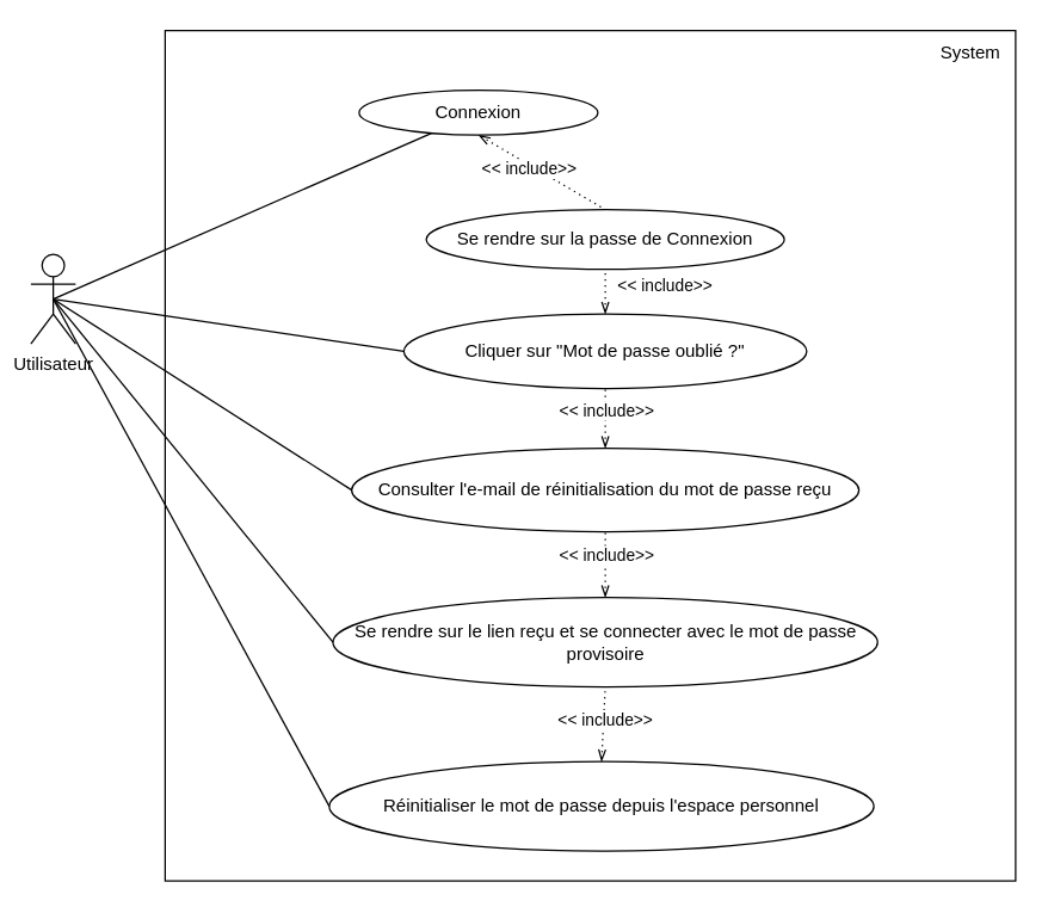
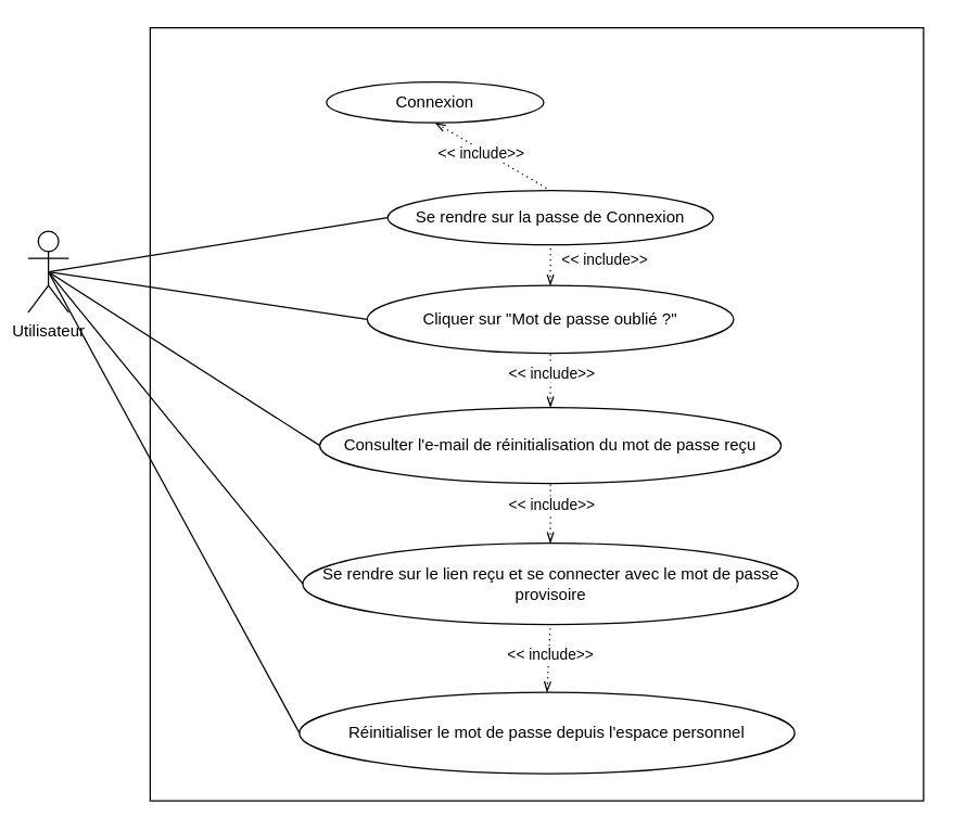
  <mxCell id="0" />
  <mxCell id="1" parent="0" />
  <mxCell id="2" value="" style="whiteSpace=wrap;html=1;aspect=fixed;" parent="1" vertex="1"><mxGeometry x="110" y="20" width="570" height="570" as="geometry" /></mxCell>
- <mxCell id="3" value="System" style="text;html=1;strokeColor=none;fillColor=none;align=center;verticalAlign=middle;whiteSpace=wrap;rounded=0;" parent="1" vertex="1"><mxGeometry x="620" y="20" width="60" height="30" as="geometry" /></mxCell>
  <mxCell id="4" value="Utilisateur" style="shape=umlActor;verticalLabelPosition=bottom;verticalAlign=top;html=1;outlineConnect=0;" parent="1" vertex="1"><mxGeometry x="20" y="170" width="30" height="60" as="geometry" /></mxCell>
  <mxCell id="5" value="" style="endArrow=none;dashed=1;html=1;dashPattern=1 3;strokeWidth=1;rounded=0;entryX=0.5;entryY=0;entryDx=0;entryDy=0;startArrow=openThin;startFill=0;targetPerimeterSpacing=0;sourcePerimeterSpacing=0;jumpSize=6;" parent="1" target="7" edge="1"><mxGeometry width="50" height="50" relative="1" as="geometry"><mxPoint x="320" y="90" as="sourcePoint" /><mxPoint x="420" y="140" as="targetPoint" /></mxGeometry></mxCell>
  <mxCell id="6" value="&amp;lt;&amp;lt; include&amp;gt;&amp;gt;" style="edgeLabel;html=1;align=center;verticalAlign=middle;resizable=0;points=[];" parent="5" vertex="1" connectable="0"><mxGeometry x="0.559" y="2" relative="1" as="geometry"><mxPoint x="-34" y="-15" as="offset" /></mxGeometry></mxCell>
  <mxCell id="7" value="Se rendre sur la passe de Connexion" style="ellipse;whiteSpace=wrap;html=1;" parent="1" vertex="1"><mxGeometry x="285" y="140" width="240" height="40" as="geometry" /></mxCell>
  <mxCell id="8" value="Connexion" style="ellipse;whiteSpace=wrap;html=1;" parent="1" vertex="1"><mxGeometry x="240" y="60" width="160" height="30" as="geometry" /></mxCell>
  <mxCell id="9" value="Cliquer sur &quot;Mot de passe oublié ?&quot;" style="ellipse;whiteSpace=wrap;html=1;" parent="1" vertex="1"><mxGeometry x="270" y="210" width="270" height="50" as="geometry" /></mxCell>
  <mxCell id="10" value="Consulter l'e-mail de réinitialisation du mot de passe reçu" style="ellipse;whiteSpace=wrap;html=1;" parent="1" vertex="1"><mxGeometry x="235" y="300" width="340" height="56" as="geometry" /></mxCell>
  <mxCell id="11" value="Se rendre sur le lien reçu et se connecter avec le mot de passe provisoire" style="ellipse;whiteSpace=wrap;html=1;" parent="1" vertex="1"><mxGeometry x="222.5" y="400" width="365" height="60" as="geometry" /></mxCell>
  <mxCell id="12" value="" style="endArrow=none;dashed=1;html=1;dashPattern=1 3;strokeWidth=1;rounded=0;entryX=0.5;entryY=1;entryDx=0;entryDy=0;startArrow=openThin;startFill=0;targetPerimeterSpacing=0;sourcePerimeterSpacing=0;jumpSize=6;exitX=0.5;exitY=0;exitDx=0;exitDy=0;" parent="1" source="9" target="7" edge="1"><mxGeometry width="50" height="50" relative="1" as="geometry"><mxPoint x="330" y="100" as="sourcePoint" /><mxPoint x="410" y="150" as="targetPoint" /></mxGeometry></mxCell>
  <mxCell id="13" value="&amp;lt;&amp;lt; include&amp;gt;&amp;gt;" style="edgeLabel;html=1;align=center;verticalAlign=middle;resizable=0;points=[];" parent="12" vertex="1" connectable="0"><mxGeometry x="0.559" y="2" relative="1" as="geometry"><mxPoint x="41" y="3" as="offset" /></mxGeometry></mxCell>
  <mxCell id="14" value="" style="endArrow=none;dashed=1;html=1;dashPattern=1 3;strokeWidth=1;rounded=0;entryX=0.5;entryY=1;entryDx=0;entryDy=0;startArrow=openThin;startFill=0;targetPerimeterSpacing=0;sourcePerimeterSpacing=0;jumpSize=6;exitX=0.5;exitY=0;exitDx=0;exitDy=0;" parent="1" source="10" target="9" edge="1"><mxGeometry width="50" height="50" relative="1" as="geometry"><mxPoint x="415" y="220" as="sourcePoint" /><mxPoint x="410" y="190" as="targetPoint" /></mxGeometry></mxCell>
  <mxCell id="15" value="&amp;lt;&amp;lt; include&amp;gt;&amp;gt;" style="edgeLabel;html=1;align=center;verticalAlign=middle;resizable=0;points=[];" parent="14" vertex="1" connectable="0"><mxGeometry x="0.559" y="2" relative="1" as="geometry"><mxPoint x="2" y="5" as="offset" /></mxGeometry></mxCell>
  <mxCell id="16" value="" style="endArrow=none;dashed=1;html=1;dashPattern=1 3;strokeWidth=1;rounded=0;entryX=0.5;entryY=1;entryDx=0;entryDy=0;startArrow=openThin;startFill=0;targetPerimeterSpacing=0;sourcePerimeterSpacing=0;jumpSize=6;exitX=0.5;exitY=0;exitDx=0;exitDy=0;" parent="1" source="11" target="10" edge="1"><mxGeometry width="50" height="50" relative="1" as="geometry"><mxPoint x="415" y="310" as="sourcePoint" /><mxPoint x="415" y="270" as="targetPoint" /></mxGeometry></mxCell>
  <mxCell id="17" value="&amp;lt;&amp;lt; include&amp;gt;&amp;gt;" style="edgeLabel;html=1;align=center;verticalAlign=middle;resizable=0;points=[];" parent="16" vertex="1" connectable="0"><mxGeometry x="0.559" y="2" relative="1" as="geometry"><mxPoint x="2" y="5" as="offset" /></mxGeometry></mxCell>
- <mxCell id="18" value="" style="endArrow=none;html=1;rounded=0;exitX=0.5;exitY=0.5;exitDx=0;exitDy=0;exitPerimeter=0;" parent="1" source="4" target="8" edge="1"><mxGeometry width="50" height="50" relative="1" as="geometry"><mxPoint x="320" y="200" as="sourcePoint" /><mxPoint x="370" y="150" as="targetPoint" /></mxGeometry></mxCell>
+ <mxCell id="18" value="" style="endArrow=none;html=1;rounded=0;exitX=0.5;exitY=0.5;exitDx=0;exitDy=0;exitPerimeter=0;entryX=0;entryY=0.5;entryDx=0;entryDy=0;" parent="1" source="4" target="7" edge="1"><mxGeometry width="50" height="50" relative="1" as="geometry"><mxPoint x="320" y="200" as="sourcePoint" /><mxPoint x="370" y="150" as="targetPoint" /></mxGeometry></mxCell>
  <mxCell id="19" value="" style="endArrow=none;html=1;rounded=0;entryX=0;entryY=0.5;entryDx=0;entryDy=0;exitX=0.5;exitY=0.5;exitDx=0;exitDy=0;exitPerimeter=0;" parent="1" source="4" target="9" edge="1"><mxGeometry width="50" height="50" relative="1" as="geometry"><mxPoint x="130" y="200" as="sourcePoint" /><mxPoint x="290" y="170" as="targetPoint" /></mxGeometry></mxCell>
  <mxCell id="20" value="" style="endArrow=none;html=1;rounded=0;exitX=0.5;exitY=0.5;exitDx=0;exitDy=0;exitPerimeter=0;entryX=0;entryY=0.5;entryDx=0;entryDy=0;" parent="1" source="4" target="10" edge="1"><mxGeometry width="50" height="50" relative="1" as="geometry"><mxPoint x="145" y="220" as="sourcePoint" /><mxPoint x="300" y="180" as="targetPoint" /></mxGeometry></mxCell>
  <mxCell id="21" value="" style="endArrow=none;html=1;rounded=0;exitX=0.5;exitY=0.5;exitDx=0;exitDy=0;exitPerimeter=0;entryX=0;entryY=0.5;entryDx=0;entryDy=0;" parent="1" source="4" target="11" edge="1"><mxGeometry width="50" height="50" relative="1" as="geometry"><mxPoint x="155" y="230" as="sourcePoint" /><mxPoint x="310" y="190" as="targetPoint" /></mxGeometry></mxCell>
  <mxCell id="22" value="Réinitialiser le mot de passe depuis l'espace personnel" style="ellipse;whiteSpace=wrap;html=1;" vertex="1" parent="1"><mxGeometry x="220" y="510" width="365" height="60" as="geometry" /></mxCell>
  <mxCell id="23" value="" style="endArrow=none;dashed=1;html=1;dashPattern=1 3;strokeWidth=1;rounded=0;entryX=0.5;entryY=1;entryDx=0;entryDy=0;startArrow=openThin;startFill=0;targetPerimeterSpacing=0;sourcePerimeterSpacing=0;jumpSize=6;exitX=0.5;exitY=0;exitDx=0;exitDy=0;" edge="1" parent="1" source="22" target="11"><mxGeometry width="50" height="50" relative="1" as="geometry"><mxPoint x="330" y="100" as="sourcePoint" /><mxPoint x="415" y="150" as="targetPoint" /></mxGeometry></mxCell>
  <mxCell id="24" value="&amp;lt;&amp;lt; include&amp;gt;&amp;gt;" style="edgeLabel;html=1;align=center;verticalAlign=middle;resizable=0;points=[];" vertex="1" connectable="0" parent="23"><mxGeometry x="0.559" y="2" relative="1" as="geometry"><mxPoint x="2" y="11" as="offset" /></mxGeometry></mxCell>
  <mxCell id="25" value="" style="endArrow=none;html=1;rounded=0;exitX=0.5;exitY=0.5;exitDx=0;exitDy=0;exitPerimeter=0;entryX=0;entryY=0.5;entryDx=0;entryDy=0;" edge="1" parent="1" source="4" target="22"><mxGeometry width="50" height="50" relative="1" as="geometry"><mxPoint x="460" y="320" as="sourcePoint" /><mxPoint x="510" y="270" as="targetPoint" /></mxGeometry></mxCell>
